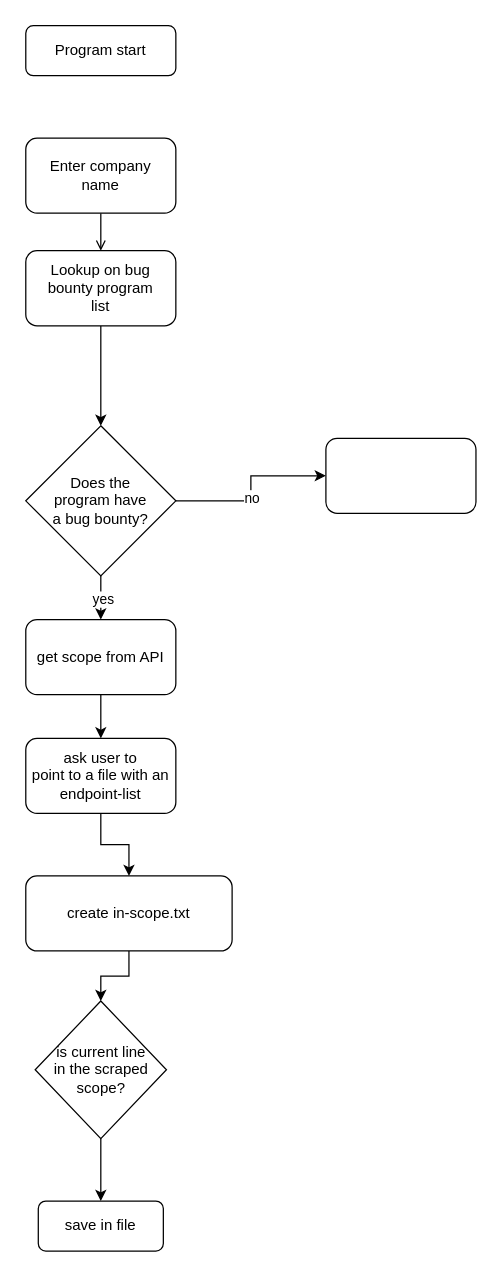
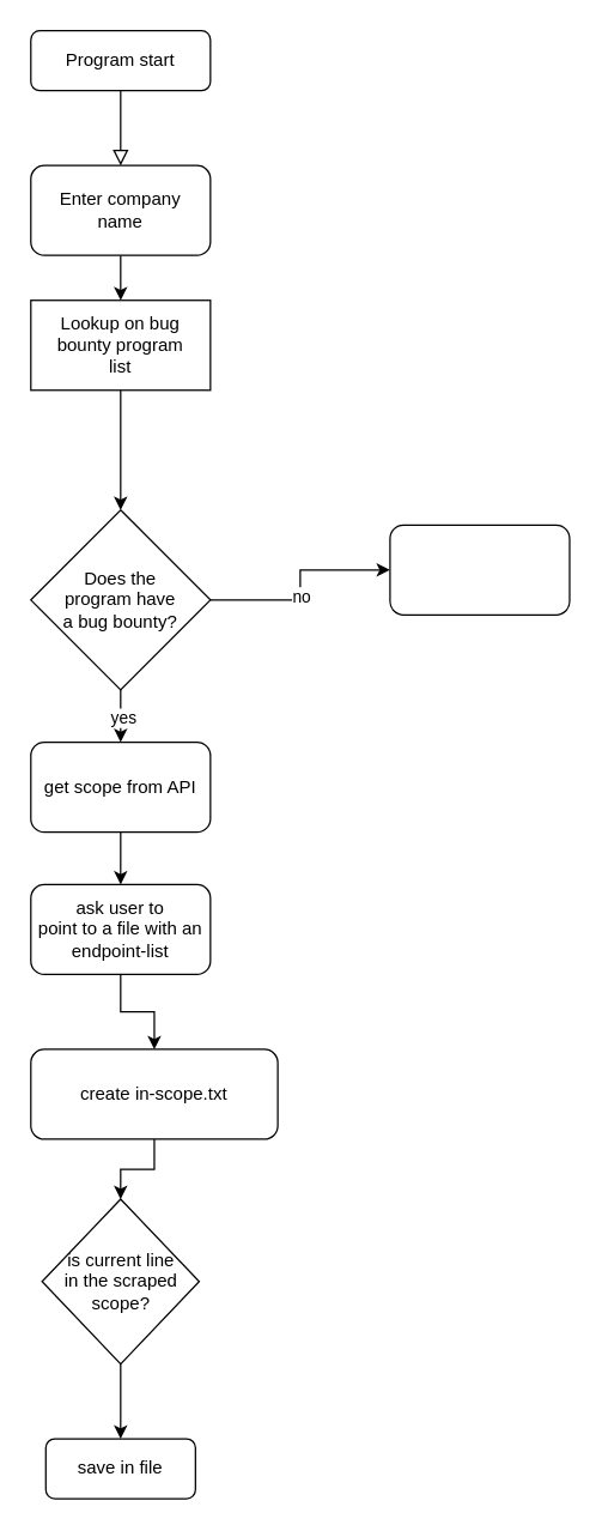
  <mxCell id="0" />
  <mxCell id="1" parent="0" />
+ <mxCell id="2" value="" style="rounded=0;html=1;jettySize=auto;orthogonalLoop=1;fontSize=11;endArrow=block;endFill=0;endSize=8;strokeWidth=1;shadow=0;labelBackgroundColor=none;edgeStyle=orthogonalEdgeStyle;entryX=0.5;entryY=0;entryDx=0;entryDy=0;" parent="1" source="3" target="5" edge="1"><mxGeometry relative="1" as="geometry"><mxPoint x="80" y="110" as="targetPoint" /></mxGeometry></mxCell>
  <mxCell id="3" value="Program start" style="rounded=1;whiteSpace=wrap;html=1;fontSize=12;glass=0;strokeWidth=1;shadow=0;" parent="1" vertex="1"><mxGeometry x="20" y="20" width="120" height="40" as="geometry" /></mxCell>
- <mxCell id="4" style="edgeStyle=orthogonalEdgeStyle;rounded=0;orthogonalLoop=1;jettySize=auto;html=1;exitX=0.5;exitY=1;exitDx=0;exitDy=0;entryX=0.5;entryY=0;entryDx=0;entryDy=0;endArrow=open;" edge="1" parent="1" source="5" target="7"><mxGeometry relative="1" as="geometry" /></mxCell>
+ <mxCell id="4" style="edgeStyle=orthogonalEdgeStyle;rounded=0;orthogonalLoop=1;jettySize=auto;html=1;exitX=0.5;exitY=1;exitDx=0;exitDy=0;entryX=0.5;entryY=0;entryDx=0;entryDy=0;" edge="1" parent="1" source="5" target="7"><mxGeometry relative="1" as="geometry" /></mxCell>
  <mxCell id="5" value="Enter company &lt;br&gt;name" style="rounded=1;whiteSpace=wrap;html=1;fontSize=12;glass=0;strokeWidth=1;shadow=0;" vertex="1" parent="1"><mxGeometry x="20" y="110" width="120" height="60" as="geometry" /></mxCell>
  <mxCell id="6" style="edgeStyle=orthogonalEdgeStyle;rounded=0;orthogonalLoop=1;jettySize=auto;html=1;exitX=0.5;exitY=1;exitDx=0;exitDy=0;entryX=0.5;entryY=0;entryDx=0;entryDy=0;" edge="1" parent="1" source="7" target="12"><mxGeometry relative="1" as="geometry" /></mxCell>
- <mxCell id="7" value="Lookup on bug bounty program&lt;br&gt;list" style="rounded=1;whiteSpace=wrap;html=1;" vertex="1" parent="1"><mxGeometry x="20" y="200" width="120" height="60" as="geometry" /></mxCell>
+ <mxCell id="7" value="Lookup on bug bounty program&lt;br&gt;list" style="whiteSpace=wrap;html=1;rounded=0;" vertex="1" parent="1"><mxGeometry x="20" y="200" width="120" height="60" as="geometry" /></mxCell>
  <mxCell id="8" style="edgeStyle=orthogonalEdgeStyle;rounded=0;orthogonalLoop=1;jettySize=auto;html=1;exitX=1;exitY=0.5;exitDx=0;exitDy=0;entryX=0;entryY=0.5;entryDx=0;entryDy=0;" edge="1" parent="1" source="12" target="15"><mxGeometry relative="1" as="geometry"><mxPoint x="180" y="360.238" as="targetPoint" /></mxGeometry></mxCell>
  <mxCell id="9" value="no" style="edgeLabel;html=1;align=center;verticalAlign=middle;resizable=0;points=[];" vertex="1" connectable="0" parent="8"><mxGeometry x="-0.098" relative="1" as="geometry"><mxPoint as="offset" /></mxGeometry></mxCell>
  <mxCell id="10" style="edgeStyle=orthogonalEdgeStyle;rounded=0;orthogonalLoop=1;jettySize=auto;html=1;exitX=0.5;exitY=1;exitDx=0;exitDy=0;" edge="1" parent="1" source="12" target="14"><mxGeometry relative="1" as="geometry"><mxPoint x="80.143" y="440" as="targetPoint" /></mxGeometry></mxCell>
  <mxCell id="11" value="yes" style="edgeLabel;html=1;align=center;verticalAlign=middle;resizable=0;points=[];" vertex="1" connectable="0" parent="10"><mxGeometry x="-0.188" y="1" relative="1" as="geometry"><mxPoint as="offset" /></mxGeometry></mxCell>
  <mxCell id="12" value="Does the &lt;br&gt;program have &lt;br&gt;a bug bounty?" style="rhombus;whiteSpace=wrap;html=1;" vertex="1" parent="1"><mxGeometry x="20" y="340" width="120" height="120" as="geometry" /></mxCell>
  <mxCell id="13" style="edgeStyle=orthogonalEdgeStyle;rounded=0;orthogonalLoop=1;jettySize=auto;html=1;entryX=0.5;entryY=0;entryDx=0;entryDy=0;" edge="1" parent="1" source="14" target="17"><mxGeometry relative="1" as="geometry" /></mxCell>
  <mxCell id="14" value="get scope from API" style="rounded=1;whiteSpace=wrap;html=1;" vertex="1" parent="1"><mxGeometry x="20.003" y="495" width="120" height="60" as="geometry" /></mxCell>
  <mxCell id="15" value="" style="rounded=1;whiteSpace=wrap;html=1;" vertex="1" parent="1"><mxGeometry x="260" y="350" width="120" height="60" as="geometry" /></mxCell>
  <mxCell id="16" style="edgeStyle=orthogonalEdgeStyle;rounded=0;orthogonalLoop=1;jettySize=auto;html=1;entryX=0.5;entryY=0;entryDx=0;entryDy=0;" edge="1" parent="1" source="17" target="19"><mxGeometry relative="1" as="geometry" /></mxCell>
  <mxCell id="17" value="ask user to&lt;br&gt;point to a file with an&lt;br&gt;endpoint-list&lt;br&gt;" style="rounded=1;whiteSpace=wrap;html=1;" vertex="1" parent="1"><mxGeometry x="20" y="590" width="120" height="60" as="geometry" /></mxCell>
  <mxCell id="18" style="edgeStyle=orthogonalEdgeStyle;rounded=0;orthogonalLoop=1;jettySize=auto;html=1;entryX=0.5;entryY=0;entryDx=0;entryDy=0;" edge="1" parent="1" source="19" target="21"><mxGeometry relative="1" as="geometry" /></mxCell>
  <mxCell id="19" value="create in-scope.txt" style="rounded=1;whiteSpace=wrap;html=1;" vertex="1" parent="1"><mxGeometry x="20" y="700" width="165" height="60" as="geometry" /></mxCell>
  <mxCell id="20" style="edgeStyle=orthogonalEdgeStyle;rounded=0;orthogonalLoop=1;jettySize=auto;html=1;entryX=0.5;entryY=0;entryDx=0;entryDy=0;" edge="1" parent="1" source="21" target="22"><mxGeometry relative="1" as="geometry" /></mxCell>
  <mxCell id="21" value="is current line&lt;br&gt;in the scraped scope?" style="rhombus;whiteSpace=wrap;html=1;" vertex="1" parent="1"><mxGeometry x="27.5" y="800" width="105" height="110" as="geometry" /></mxCell>
  <mxCell id="22" value="save in file" style="rounded=1;whiteSpace=wrap;html=1;" vertex="1" parent="1"><mxGeometry x="30" y="960" width="100" height="40" as="geometry" /></mxCell>
